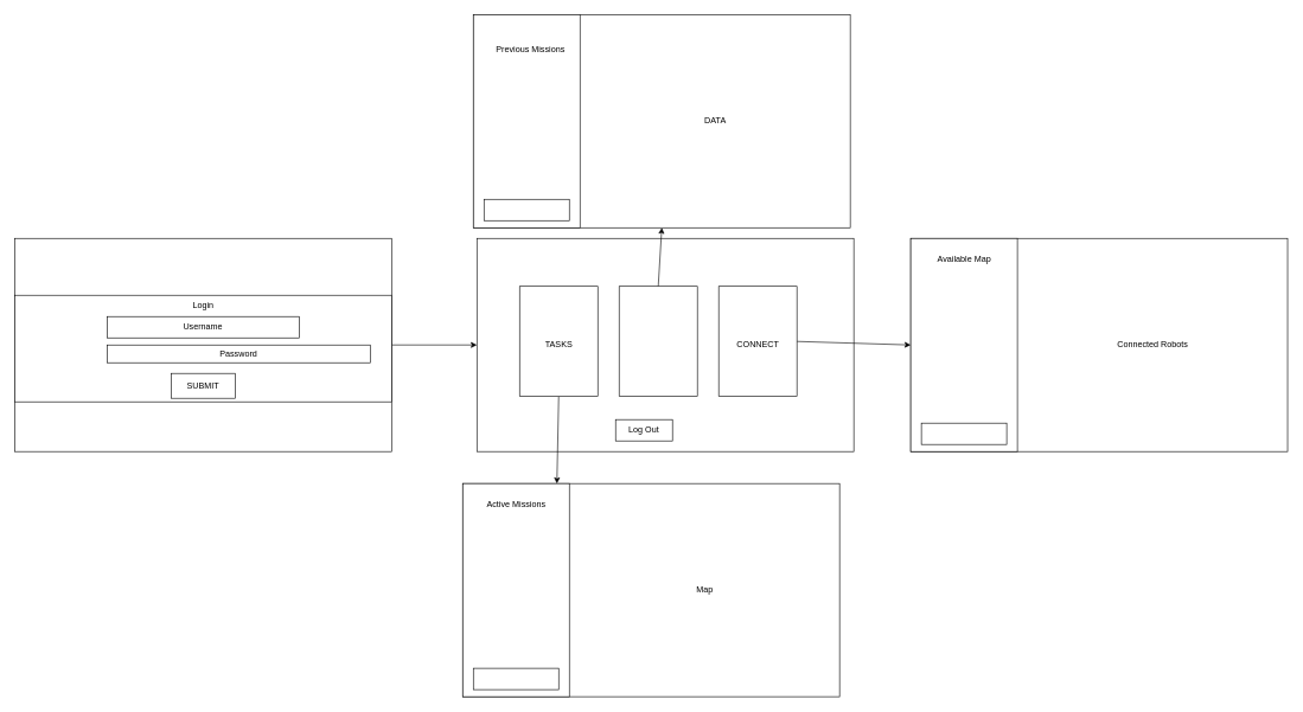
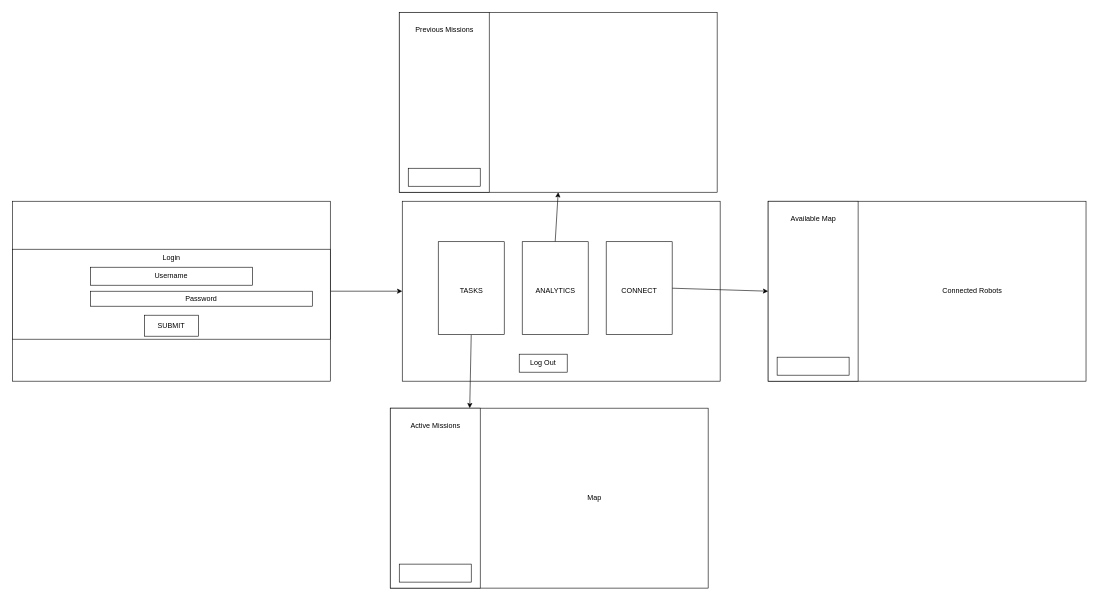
  <mxCell id="0" />
  <mxCell id="1" parent="0" />
  <mxCell id="2" value="" style="rounded=0;whiteSpace=wrap;html=1;" parent="1" vertex="1"><mxGeometry x="650" y="680" width="530" height="300" as="geometry" /></mxCell>
  <mxCell id="3" value="" style="rounded=0;whiteSpace=wrap;html=1;" parent="1" vertex="1"><mxGeometry x="650" y="680" width="150" height="300" as="geometry" /></mxCell>
  <mxCell id="4" value="Active Missions" style="text;html=1;align=center;verticalAlign=middle;resizable=0;points=[];autosize=1;strokeColor=none;fillColor=none;" parent="1" vertex="1"><mxGeometry x="675" y="700" width="100" height="20" as="geometry" /></mxCell>
  <mxCell id="5" value="Map" style="text;html=1;align=center;verticalAlign=middle;resizable=0;points=[];autosize=1;strokeColor=none;fillColor=none;" parent="1" vertex="1"><mxGeometry x="970" y="820" width="40" height="20" as="geometry" /></mxCell>
  <mxCell id="6" value="" style="rounded=0;whiteSpace=wrap;html=1;" parent="1" vertex="1"><mxGeometry x="665" y="940" width="120" height="30" as="geometry" /></mxCell>
  <mxCell id="7" style="edgeStyle=none;html=1;exitX=1;exitY=0.5;exitDx=0;exitDy=0;entryX=0;entryY=0.5;entryDx=0;entryDy=0;" edge="1" parent="1" source="8" target="14"><mxGeometry relative="1" as="geometry" /></mxCell>
  <mxCell id="8" value="" style="rounded=0;whiteSpace=wrap;html=1;" vertex="1" parent="1"><mxGeometry x="20" y="335" width="530" height="300" as="geometry" /></mxCell>
  <mxCell id="9" value="" style="rounded=0;whiteSpace=wrap;html=1;" vertex="1" parent="1"><mxGeometry x="20" y="415" width="530" height="150" as="geometry" /></mxCell>
  <mxCell id="10" value="Username" style="rounded=0;whiteSpace=wrap;html=1;" vertex="1" parent="1"><mxGeometry x="150" y="445" width="270" height="30" as="geometry" /></mxCell>
  <mxCell id="11" value="Password" style="rounded=0;whiteSpace=wrap;html=1;" vertex="1" parent="1"><mxGeometry x="150" y="485" width="370" height="25" as="geometry" /></mxCell>
  <mxCell id="12" value="SUBMIT" style="rounded=0;whiteSpace=wrap;html=1;" vertex="1" parent="1"><mxGeometry x="240" y="525" width="90" height="35" as="geometry" /></mxCell>
  <mxCell id="13" value="Login" style="text;html=1;align=center;verticalAlign=middle;resizable=0;points=[];autosize=1;strokeColor=none;fillColor=none;" vertex="1" parent="1"><mxGeometry x="265" y="420" width="40" height="20" as="geometry" /></mxCell>
  <mxCell id="14" value="" style="rounded=0;whiteSpace=wrap;html=1;" vertex="1" parent="1"><mxGeometry x="670" y="335" width="530" height="300" as="geometry" /></mxCell>
  <mxCell id="15" style="edgeStyle=none;html=1;exitX=0.5;exitY=1;exitDx=0;exitDy=0;entryX=0.25;entryY=0;entryDx=0;entryDy=0;" edge="1" parent="1" source="16" target="2"><mxGeometry relative="1" as="geometry" /></mxCell>
  <mxCell id="16" value="" style="rounded=0;whiteSpace=wrap;html=1;" vertex="1" parent="1"><mxGeometry x="730" y="402.5" width="110" height="155" as="geometry" /></mxCell>
  <mxCell id="17" value="TASKS" style="text;html=1;align=center;verticalAlign=middle;resizable=0;points=[];autosize=1;strokeColor=none;fillColor=none;" vertex="1" parent="1"><mxGeometry x="760" y="475" width="50" height="20" as="geometry" /></mxCell>
  <mxCell id="18" value="Log Out" style="rounded=0;whiteSpace=wrap;html=1;" vertex="1" parent="1"><mxGeometry x="865" y="590" width="80" height="30" as="geometry" /></mxCell>
  <mxCell id="19" style="edgeStyle=none;html=1;exitX=0.5;exitY=0;exitDx=0;exitDy=0;entryX=0.5;entryY=1;entryDx=0;entryDy=0;" edge="1" parent="1" source="20" target="25"><mxGeometry relative="1" as="geometry" /></mxCell>
  <mxCell id="20" value="" style="rounded=0;whiteSpace=wrap;html=1;" vertex="1" parent="1"><mxGeometry x="870" y="402.5" width="110" height="155" as="geometry" /></mxCell>
  <mxCell id="21" style="edgeStyle=none;html=1;exitX=1;exitY=0.5;exitDx=0;exitDy=0;entryX=0;entryY=0.5;entryDx=0;entryDy=0;" edge="1" parent="1" source="22" target="30"><mxGeometry relative="1" as="geometry" /></mxCell>
  <mxCell id="22" value="" style="rounded=0;whiteSpace=wrap;html=1;" vertex="1" parent="1"><mxGeometry x="1010" y="402.5" width="110" height="155" as="geometry" /></mxCell>
  <mxCell id="23" value="CONNECT" style="text;html=1;align=center;verticalAlign=middle;resizable=0;points=[];autosize=1;strokeColor=none;fillColor=none;" vertex="1" parent="1"><mxGeometry x="1030" y="475" width="70" height="20" as="geometry" /></mxCell>
+ <mxCell id="24" value="ANALYTICS" style="text;html=1;align=center;verticalAlign=middle;resizable=0;points=[];autosize=1;strokeColor=none;fillColor=none;" vertex="1" parent="1"><mxGeometry x="885" y="475" width="80" height="20" as="geometry" /></mxCell>
  <mxCell id="25" value="" style="rounded=0;whiteSpace=wrap;html=1;" vertex="1" parent="1"><mxGeometry x="665" y="20" width="530" height="300" as="geometry" /></mxCell>
  <mxCell id="26" value="" style="rounded=0;whiteSpace=wrap;html=1;" vertex="1" parent="1"><mxGeometry x="665" y="20" width="150" height="300" as="geometry" /></mxCell>
- <mxCell id="27" value="Previous Missions" style="text;html=1;align=center;verticalAlign=middle;resizable=0;points=[];autosize=1;strokeColor=none;fillColor=none;" vertex="1" parent="1"><mxGeometry x="690" y="60" width="110" height="20" as="geometry" /></mxCell>
- <mxCell id="28" value="DATA" style="text;html=1;align=center;verticalAlign=middle;resizable=0;points=[];autosize=1;strokeColor=none;fillColor=none;" vertex="1" parent="1"><mxGeometry x="980" y="160" width="50" height="20" as="geometry" /></mxCell>
+ <mxCell id="27" value="Previous Missions" style="text;html=1;align=center;verticalAlign=middle;resizable=0;points=[];autosize=1;strokeColor=none;fillColor=none;" vertex="1" parent="1"><mxGeometry x="685" y="40" width="110" height="20" as="geometry" /></mxCell>
  <mxCell id="29" value="" style="rounded=0;whiteSpace=wrap;html=1;" vertex="1" parent="1"><mxGeometry x="680" y="280" width="120" height="30" as="geometry" /></mxCell>
  <mxCell id="30" value="" style="rounded=0;whiteSpace=wrap;html=1;" vertex="1" parent="1"><mxGeometry x="1280" y="335" width="530" height="300" as="geometry" /></mxCell>
  <mxCell id="31" value="" style="rounded=0;whiteSpace=wrap;html=1;" vertex="1" parent="1"><mxGeometry x="1280" y="335" width="150" height="300" as="geometry" /></mxCell>
  <mxCell id="32" value="Available Map" style="text;html=1;align=center;verticalAlign=middle;resizable=0;points=[];autosize=1;strokeColor=none;fillColor=none;" vertex="1" parent="1"><mxGeometry x="1300" y="355" width="110" height="20" as="geometry" /></mxCell>
  <mxCell id="33" value="Connected Robots" style="text;html=1;align=center;verticalAlign=middle;resizable=0;points=[];autosize=1;strokeColor=none;fillColor=none;" vertex="1" parent="1"><mxGeometry x="1565" y="475" width="110" height="20" as="geometry" /></mxCell>
  <mxCell id="34" value="" style="rounded=0;whiteSpace=wrap;html=1;" vertex="1" parent="1"><mxGeometry x="1295" y="595" width="120" height="30" as="geometry" /></mxCell>
